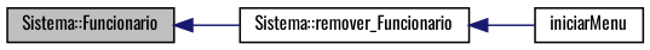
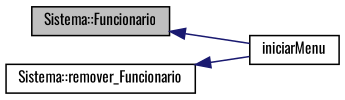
  digraph {
    fontname=Oswald
    rankdir=LR
    node [color=black fillcolor=white fontname=Oswald fontsize=10 shape=record style=filled]
    edge [color=midnightblue dir=back fontname=Oswald fontsize=10 labelfontname=Helvetica labelfontsize=10 style=solid]
    n1 [fillcolor=grey75 fontcolor=black height=0.2 label="Sistema::Funcionario" width=0.4]
    n2 [height=0.2 label="Sistema::remover_Funcionario" width=0.4]
    n3 [height=0.2 label=iniciarMenu width=0.4]
-   n1 -> n2
+   n1 -> n3
    n2 -> n3
  }
